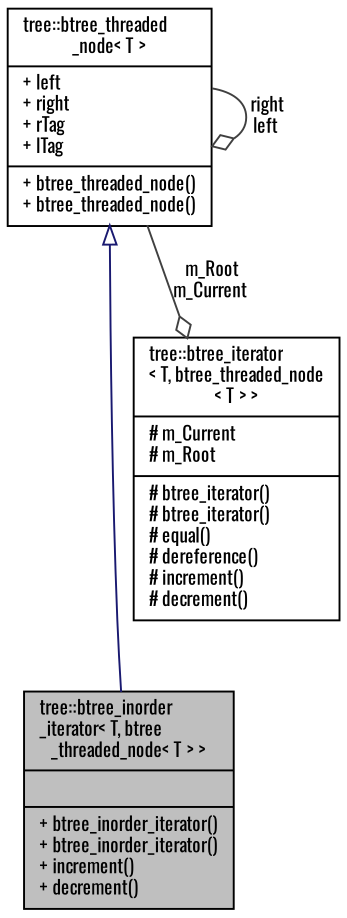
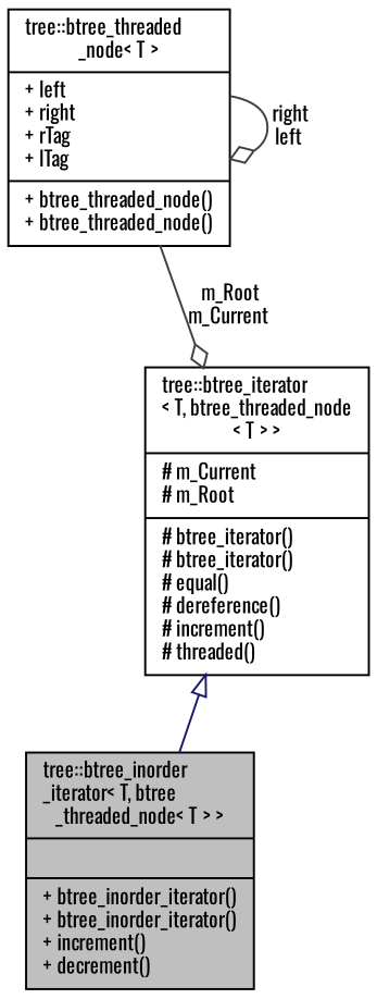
  digraph {
    fontname=Oswald
    node [color=black fillcolor=white fontname=Oswald fontsize=10 shape=record style=filled]
    edge [color=grey25 fontname=Oswald fontsize=10 labelfontname=Helvetica labelfontsize=10 style=solid arrowhead=odiamond]
    n1 [fillcolor=grey75 fontcolor=black height=0.2 label="{tree::btree_inorder\l_iterator\< T, btree\l_threaded_node\< T \> \>\n||+ btree_inorder_iterator()\l+ btree_inorder_iterator()\l+ increment()\l+ decrement()\l}" width=0.4]
-   n2 [height=0.2 label="{tree::btree_iterator\l\< T, btree_threaded_node\l\< T \> \>\n|# m_Current\l# m_Root\l|# btree_iterator()\l# btree_iterator()\l# equal()\l# dereference()\l# increment()\l# decrement()\l}" width=0.4]
+   n2 [height=0.2 label="{tree::btree_iterator\l\< T, btree_threaded_node\l\< T \> \>\n|# m_Current\l# m_Root\l|# btree_iterator()\l# btree_iterator()\l# equal()\l# dereference()\l# increment()\l# threaded()\l}" width=0.4]
    n3 [height=0.2 label="{tree::btree_threaded\l_node\< T \>\n|+ left\l+ right\l+ rTag\l+ lTag\l|+ btree_threaded_node()\l+ btree_threaded_node()\l}" width=0.4]
-   n3 -> n1 [arrowtail=onormal color=midnightblue dir=back arrowhead=""]
+   n2 -> n1 [arrowtail=onormal color=midnightblue dir=back arrowhead=""]
    n3 -> n2 [label=" m_Root\nm_Current"]
    n3 -> n3 [label=" right\nleft"]
  }
